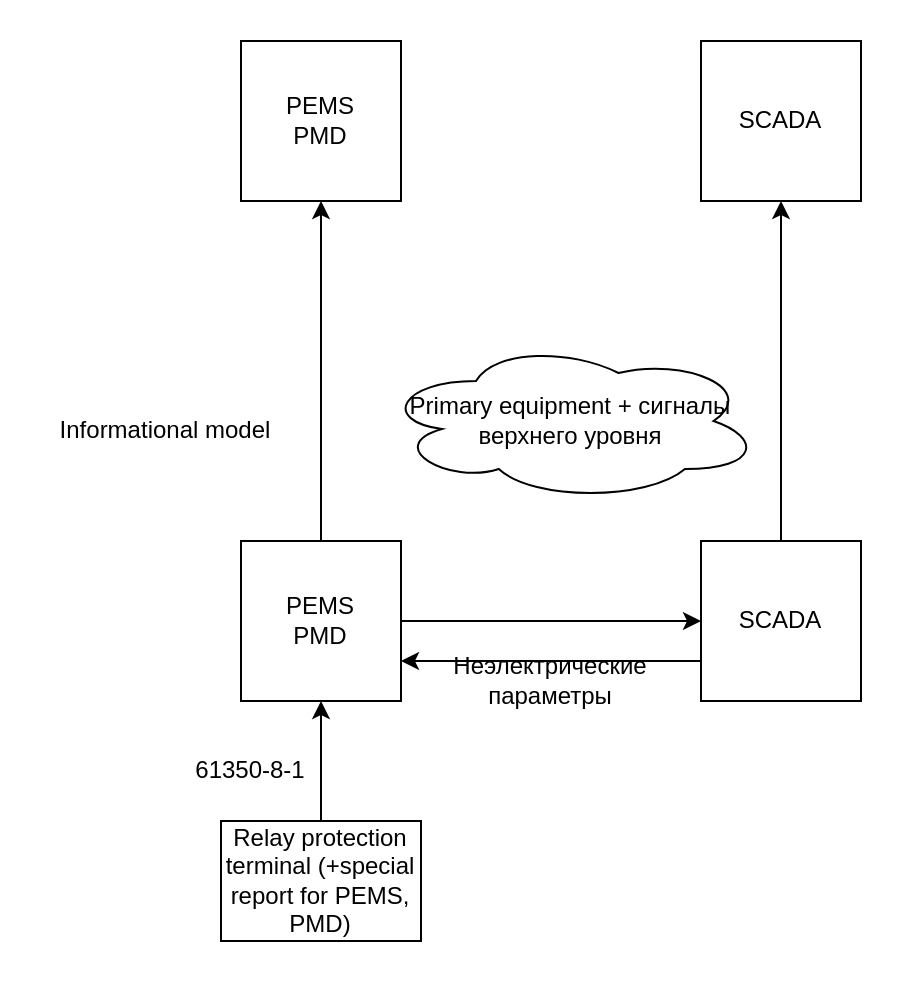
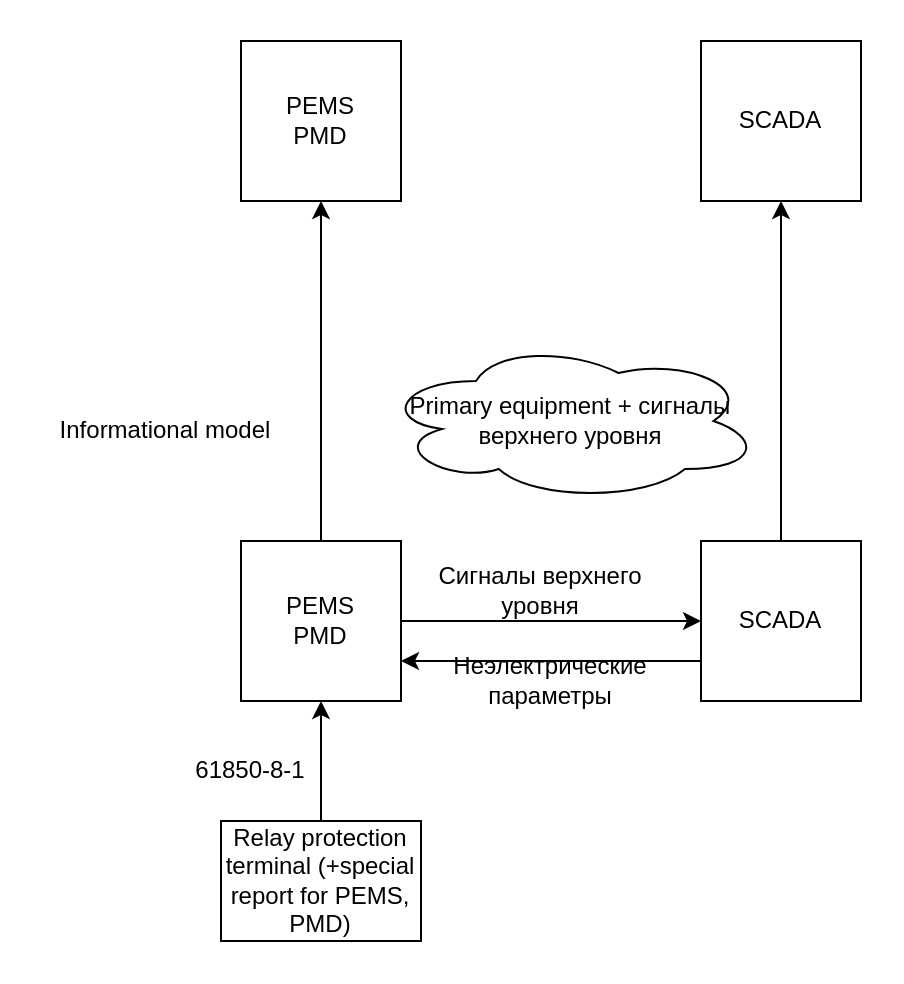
  <mxCell id="0" />
  <mxCell id="1" parent="0" />
  <mxCell id="2" style="edgeStyle=orthogonalEdgeStyle;rounded=0;orthogonalLoop=1;jettySize=auto;html=1;entryX=0;entryY=0.5;entryDx=0;entryDy=0;" edge="1" parent="1" source="4" target="7"><mxGeometry relative="1" as="geometry" /></mxCell>
  <mxCell id="3" style="edgeStyle=orthogonalEdgeStyle;rounded=0;orthogonalLoop=1;jettySize=auto;html=1;entryX=0.5;entryY=1;entryDx=0;entryDy=0;" edge="1" parent="1" source="4" target="15"><mxGeometry relative="1" as="geometry"><mxPoint x="160" y="110" as="targetPoint" /></mxGeometry></mxCell>
  <mxCell id="4" value="PEMS&lt;br&gt;PMD" style="whiteSpace=wrap;html=1;aspect=fixed;" vertex="1" parent="1"><mxGeometry x="120" y="270" width="80" height="80" as="geometry" /></mxCell>
  <mxCell id="5" style="edgeStyle=orthogonalEdgeStyle;rounded=0;orthogonalLoop=1;jettySize=auto;html=1;entryX=1;entryY=0.75;entryDx=0;entryDy=0;" edge="1" parent="1" source="7" target="4"><mxGeometry relative="1" as="geometry"><Array as="points"><mxPoint x="310" y="330" /><mxPoint x="310" y="330" /></Array></mxGeometry></mxCell>
  <mxCell id="6" style="edgeStyle=orthogonalEdgeStyle;rounded=0;orthogonalLoop=1;jettySize=auto;html=1;entryX=0.5;entryY=1;entryDx=0;entryDy=0;" edge="1" parent="1" source="7" target="16"><mxGeometry relative="1" as="geometry"><mxPoint x="390" y="140" as="targetPoint" /></mxGeometry></mxCell>
  <mxCell id="7" value="SCADA" style="whiteSpace=wrap;html=1;aspect=fixed;" vertex="1" parent="1"><mxGeometry x="350" y="270" width="80" height="80" as="geometry" /></mxCell>
  <mxCell id="8" style="edgeStyle=orthogonalEdgeStyle;rounded=0;orthogonalLoop=1;jettySize=auto;html=1;entryX=0.5;entryY=1;entryDx=0;entryDy=0;" edge="1" parent="1" source="9" target="4"><mxGeometry relative="1" as="geometry" /></mxCell>
  <mxCell id="9" value="Relay protection terminal (+special report for PEMS, PMD)" style="rounded=0;whiteSpace=wrap;html=1;" vertex="1" parent="1"><mxGeometry x="110" y="410" width="100" height="60" as="geometry" /></mxCell>
  <mxCell id="10" value="Primary equipment + сигналы верхнего уровня" style="ellipse;shape=cloud;whiteSpace=wrap;html=1;" vertex="1" parent="1"><mxGeometry x="190" y="170" width="190" height="80" as="geometry" /></mxCell>
+ <mxCell id="11" value="Сигналы верхнего уровня" style="text;html=1;strokeColor=none;fillColor=none;align=center;verticalAlign=middle;whiteSpace=wrap;rounded=0;" vertex="1" parent="1"><mxGeometry x="205" y="280" width="130" height="30" as="geometry" /></mxCell>
  <mxCell id="12" value="Неэлектрические параметры" style="text;html=1;strokeColor=none;fillColor=none;align=center;verticalAlign=middle;whiteSpace=wrap;rounded=0;" vertex="1" parent="1"><mxGeometry x="210" y="325" width="130" height="30" as="geometry" /></mxCell>
- <mxCell id="13" value="61350-8-1" style="text;html=1;strokeColor=none;fillColor=none;align=center;verticalAlign=middle;whiteSpace=wrap;rounded=0;" vertex="1" parent="1"><mxGeometry x="90" y="370" width="70" height="30" as="geometry" /></mxCell>
+ <mxCell id="13" value="61850-8-1" style="text;html=1;strokeColor=none;fillColor=none;align=center;verticalAlign=middle;whiteSpace=wrap;rounded=0;" vertex="1" parent="1"><mxGeometry x="90" y="370" width="70" height="30" as="geometry" /></mxCell>
  <mxCell id="14" value="Informational model" style="text;html=1;strokeColor=none;fillColor=none;align=center;verticalAlign=middle;whiteSpace=wrap;rounded=0;" vertex="1" parent="1"><mxGeometry x="20" y="200" width="125" height="30" as="geometry" /></mxCell>
  <mxCell id="15" value="PEMS&lt;br&gt;PMD" style="whiteSpace=wrap;html=1;aspect=fixed;" vertex="1" parent="1"><mxGeometry x="120" y="20" width="80" height="80" as="geometry" /></mxCell>
  <mxCell id="16" value="SCADA" style="whiteSpace=wrap;html=1;aspect=fixed;" vertex="1" parent="1"><mxGeometry x="350" y="20" width="80" height="80" as="geometry" /></mxCell>
